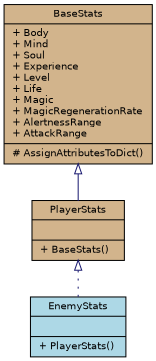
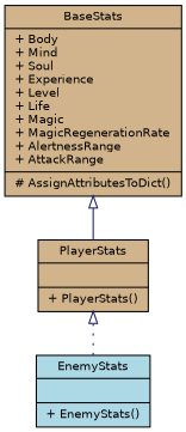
  digraph {
    node [color=black fillcolor=tan fontname=Helvetica fontsize=10 shape=record style=filled]
    edge [arrowtail=onormal color=midnightblue dir=back fontname=Helvetica fontsize=10 labelfontname=Helvetica labelfontsize=10]
    n1 [fontcolor=black height=0.2 label="{BaseStats\n|+ Body\l+ Mind\l+ Soul\l+ Experience\l+ Level\l+ Life\l+ Magic\l+ MagicRegenerationRate\l+ AlertnessRange\l+ AttackRange\l|# AssignAttributesToDict()\l}" width=0.4]
-   n2 [height=0.2 label="{PlayerStats\n||+ BaseStats()\l}" width=0.4]
-   n3 [fillcolor=lightblue height=0.2 label="{EnemyStats\n||+ PlayerStats()\l}" width=0.4]
+   n2 [height=0.2 label="{PlayerStats\n||+ PlayerStats()\l}" width=0.4]
+   n3 [fillcolor=lightblue height=0.2 label="{EnemyStats\n||+ EnemyStats()\l}" width=0.4]
    n1 -> n2 [style=solid]
    n2 -> n3 [style=dotted]
  }
